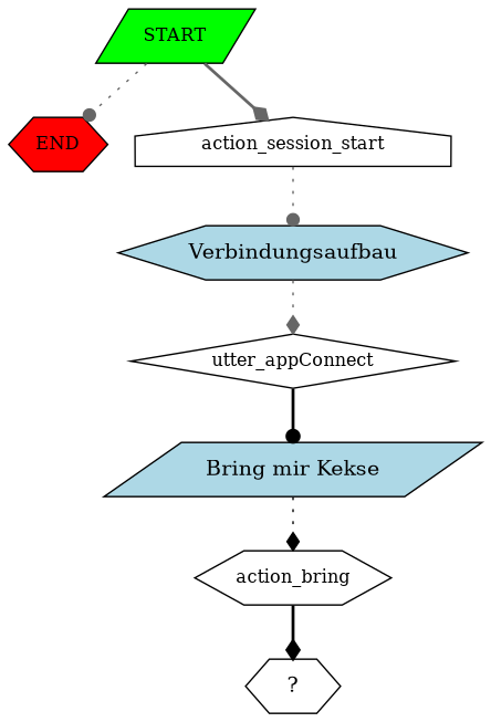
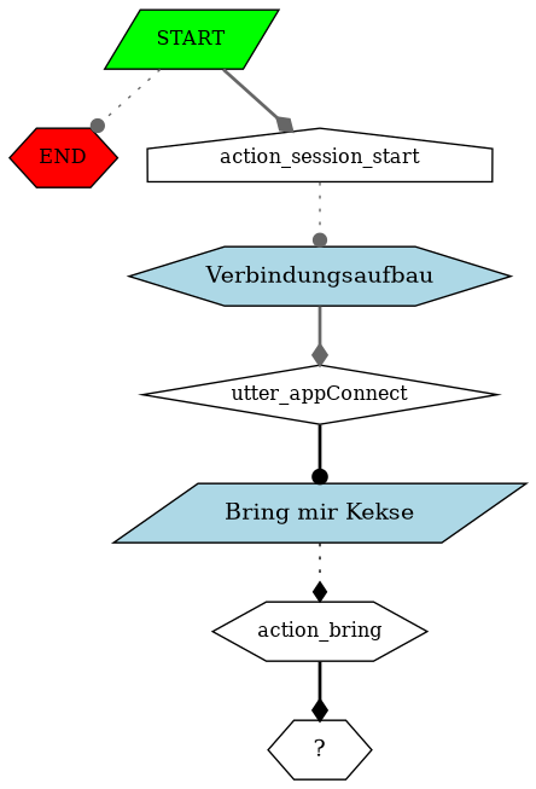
  digraph {
    node [fontsize=12 shape=hexagon]
    edge [arrowhead=diamond color=gray40 style=dotted]
    n1 [fillcolor=green label=START shape=parallelogram style=filled]
    n2 [fillcolor=red label=END style=filled]
    n3 [label=action_session_start shape=house]
    n4 [fillcolor=lightblue label=Verbindungsaufbau style=filled fontsize=""]
    n5 [label=utter_appConnect shape=diamond]
    n6 [fillcolor=lightblue label="Bring mir Kekse" shape=parallelogram style=filled fontsize=""]
    n7 [label=action_bring]
    n8 [label="  ?  " fontsize=""]
    n1 -> n2 [arrowhead=dot]
    n1 -> n3 [style=bold]
    n3 -> n4 [arrowhead=dot]
-   n4 -> n5
+   n4 -> n5 [style=bold]
    n5 -> n6 [arrowhead=dot color=black style=bold]
    n6 -> n7 [color=black]
    n7 -> n8 [color=black style=bold]
  }
